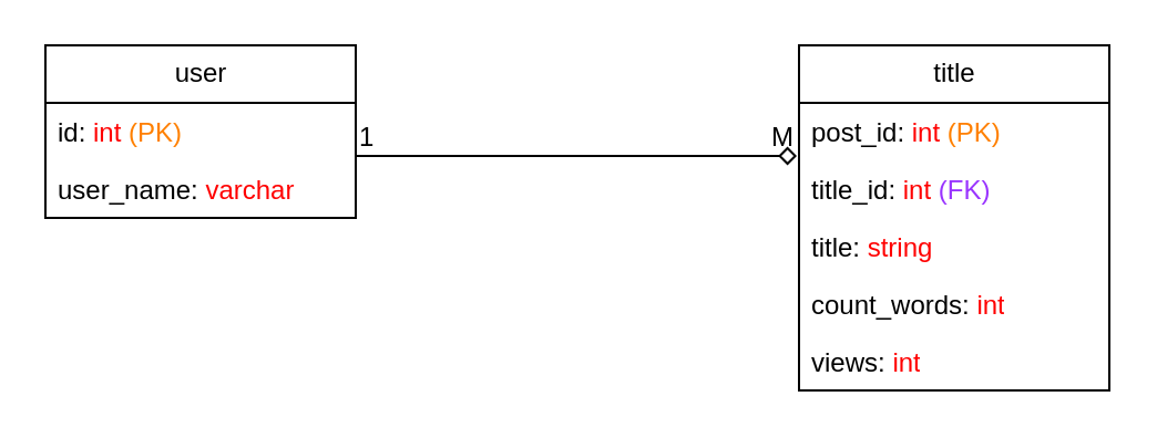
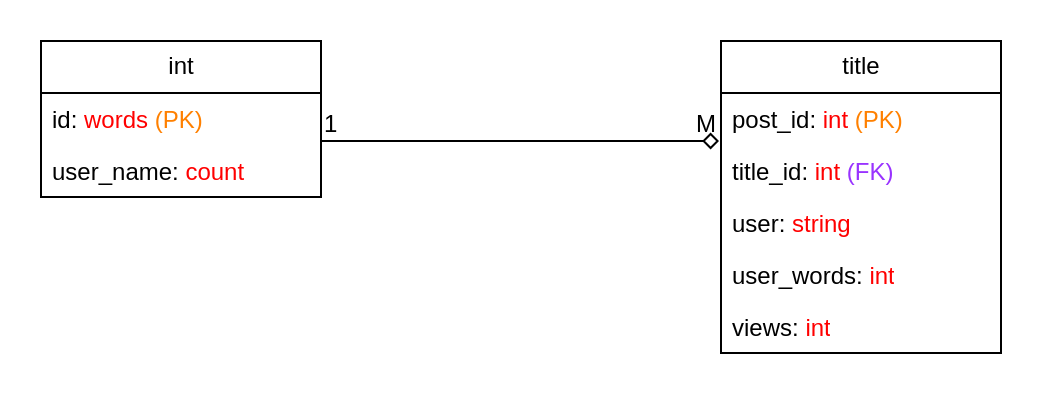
  <mxCell id="0" />
  <mxCell id="1" parent="0" />
- <mxCell id="2" value="user" style="swimlane;fontStyle=0;childLayout=stackLayout;horizontal=1;startSize=26;fillColor=none;horizontalStack=0;resizeParent=1;resizeParentMax=0;resizeLast=0;collapsible=1;marginBottom=0;html=1;" parent="1" vertex="1"><mxGeometry x="20" y="20" width="140" height="78" as="geometry" /></mxCell>
- <mxCell id="3" value="id: &lt;font style=&quot;color: rgb(255, 0, 0);&quot;&gt;int&amp;nbsp;&lt;/font&gt;&lt;span style=&quot;color: rgb(255, 128, 0);&quot;&gt;(PK)&lt;/span&gt;" style="text;strokeColor=none;fillColor=none;align=left;verticalAlign=top;spacingLeft=4;spacingRight=4;overflow=hidden;rotatable=0;points=[[0,0.5],[1,0.5]];portConstraint=eastwest;whiteSpace=wrap;html=1;" parent="2" vertex="1"><mxGeometry y="26" width="140" height="26" as="geometry" /></mxCell>
- <mxCell id="4" value="user_name: &lt;font style=&quot;color: rgb(255, 0, 0);&quot;&gt;varchar&lt;/font&gt;" style="text;strokeColor=none;fillColor=none;align=left;verticalAlign=top;spacingLeft=4;spacingRight=4;overflow=hidden;rotatable=0;points=[[0,0.5],[1,0.5]];portConstraint=eastwest;whiteSpace=wrap;html=1;" parent="2" vertex="1"><mxGeometry y="52" width="140" height="26" as="geometry" /></mxCell>
+ <mxCell id="2" value="int" style="swimlane;fontStyle=0;childLayout=stackLayout;horizontal=1;startSize=26;fillColor=none;horizontalStack=0;resizeParent=1;resizeParentMax=0;resizeLast=0;collapsible=1;marginBottom=0;html=1;" parent="1" vertex="1"><mxGeometry x="20" y="20" width="140" height="78" as="geometry" /></mxCell>
+ <mxCell id="3" value="id: &lt;font style=&quot;color: rgb(255, 0, 0);&quot;&gt;words&amp;nbsp;&lt;/font&gt;&lt;span style=&quot;color: rgb(255, 128, 0);&quot;&gt;(PK)&lt;/span&gt;" style="text;strokeColor=none;fillColor=none;align=left;verticalAlign=top;spacingLeft=4;spacingRight=4;overflow=hidden;rotatable=0;points=[[0,0.5],[1,0.5]];portConstraint=eastwest;whiteSpace=wrap;html=1;" parent="2" vertex="1"><mxGeometry y="26" width="140" height="26" as="geometry" /></mxCell>
+ <mxCell id="4" value="user_name: &lt;font style=&quot;color: rgb(255, 0, 0);&quot;&gt;count&lt;/font&gt;" style="text;strokeColor=none;fillColor=none;align=left;verticalAlign=top;spacingLeft=4;spacingRight=4;overflow=hidden;rotatable=0;points=[[0,0.5],[1,0.5]];portConstraint=eastwest;whiteSpace=wrap;html=1;" parent="2" vertex="1"><mxGeometry y="52" width="140" height="26" as="geometry" /></mxCell>
  <mxCell id="5" value="title" style="swimlane;fontStyle=0;childLayout=stackLayout;horizontal=1;startSize=26;fillColor=none;horizontalStack=0;resizeParent=1;resizeParentMax=0;resizeLast=0;collapsible=1;marginBottom=0;html=1;" parent="1" vertex="1"><mxGeometry x="360" y="20" width="140" height="156" as="geometry" /></mxCell>
  <mxCell id="6" value="post_id: &lt;font style=&quot;color: rgb(255, 0, 0);&quot;&gt;int&amp;nbsp;&lt;/font&gt;&lt;span style=&quot;color: rgb(255, 128, 0);&quot;&gt;(PK)&lt;/span&gt;" style="text;strokeColor=none;fillColor=none;align=left;verticalAlign=top;spacingLeft=4;spacingRight=4;overflow=hidden;rotatable=0;points=[[0,0.5],[1,0.5]];portConstraint=eastwest;whiteSpace=wrap;html=1;" parent="5" vertex="1"><mxGeometry y="26" width="140" height="26" as="geometry" /></mxCell>
  <mxCell id="7" value="title_id: &lt;font style=&quot;color: rgb(255, 0, 0);&quot;&gt;int&amp;nbsp;&lt;/font&gt;&lt;span&gt;&lt;font style=&quot;color: rgb(153, 51, 255);&quot;&gt;(FK)&lt;/font&gt;&lt;/span&gt;" style="text;strokeColor=none;fillColor=none;align=left;verticalAlign=top;spacingLeft=4;spacingRight=4;overflow=hidden;rotatable=0;points=[[0,0.5],[1,0.5]];portConstraint=eastwest;whiteSpace=wrap;html=1;" parent="5" vertex="1"><mxGeometry y="52" width="140" height="26" as="geometry" /></mxCell>
- <mxCell id="8" value="title: &lt;font style=&quot;color: rgb(255, 0, 0);&quot;&gt;string&lt;/font&gt;" style="text;strokeColor=none;fillColor=none;align=left;verticalAlign=top;spacingLeft=4;spacingRight=4;overflow=hidden;rotatable=0;points=[[0,0.5],[1,0.5]];portConstraint=eastwest;whiteSpace=wrap;html=1;" parent="5" vertex="1"><mxGeometry y="78" width="140" height="26" as="geometry" /></mxCell>
- <mxCell id="9" value="count_words: &lt;font style=&quot;color: rgb(255, 0, 0);&quot;&gt;int&lt;/font&gt;" style="text;strokeColor=none;fillColor=none;align=left;verticalAlign=top;spacingLeft=4;spacingRight=4;overflow=hidden;rotatable=0;points=[[0,0.5],[1,0.5]];portConstraint=eastwest;whiteSpace=wrap;html=1;" parent="5" vertex="1"><mxGeometry y="104" width="140" height="26" as="geometry" /></mxCell>
+ <mxCell id="8" value="user: &lt;font style=&quot;color: rgb(255, 0, 0);&quot;&gt;string&lt;/font&gt;" style="text;strokeColor=none;fillColor=none;align=left;verticalAlign=top;spacingLeft=4;spacingRight=4;overflow=hidden;rotatable=0;points=[[0,0.5],[1,0.5]];portConstraint=eastwest;whiteSpace=wrap;html=1;" parent="5" vertex="1"><mxGeometry y="78" width="140" height="26" as="geometry" /></mxCell>
+ <mxCell id="9" value="user_words: &lt;font style=&quot;color: rgb(255, 0, 0);&quot;&gt;int&lt;/font&gt;" style="text;strokeColor=none;fillColor=none;align=left;verticalAlign=top;spacingLeft=4;spacingRight=4;overflow=hidden;rotatable=0;points=[[0,0.5],[1,0.5]];portConstraint=eastwest;whiteSpace=wrap;html=1;" parent="5" vertex="1"><mxGeometry y="104" width="140" height="26" as="geometry" /></mxCell>
  <mxCell id="10" value="views: &lt;font style=&quot;color: rgb(255, 0, 0);&quot;&gt;int&lt;/font&gt;" style="text;strokeColor=none;fillColor=none;align=left;verticalAlign=top;spacingLeft=4;spacingRight=4;overflow=hidden;rotatable=0;points=[[0,0.5],[1,0.5]];portConstraint=eastwest;whiteSpace=wrap;html=1;" parent="5" vertex="1"><mxGeometry y="130" width="140" height="26" as="geometry" /></mxCell>
  <mxCell id="11" value="" style="endArrow=diamond;html=1;rounded=0;endFill=0;" parent="1" edge="1"><mxGeometry relative="1" as="geometry"><mxPoint x="160" y="70" as="sourcePoint" /><mxPoint x="359" y="70" as="targetPoint" /></mxGeometry></mxCell>
  <mxCell id="12" value="1" style="resizable=0;html=1;whiteSpace=wrap;align=left;verticalAlign=bottom;" parent="11" connectable="0" vertex="1"><mxGeometry x="-1" relative="1" as="geometry" /></mxCell>
  <mxCell id="13" value="M" style="resizable=0;html=1;whiteSpace=wrap;align=right;verticalAlign=bottom;" parent="11" connectable="0" vertex="1"><mxGeometry x="1" relative="1" as="geometry" /></mxCell>
